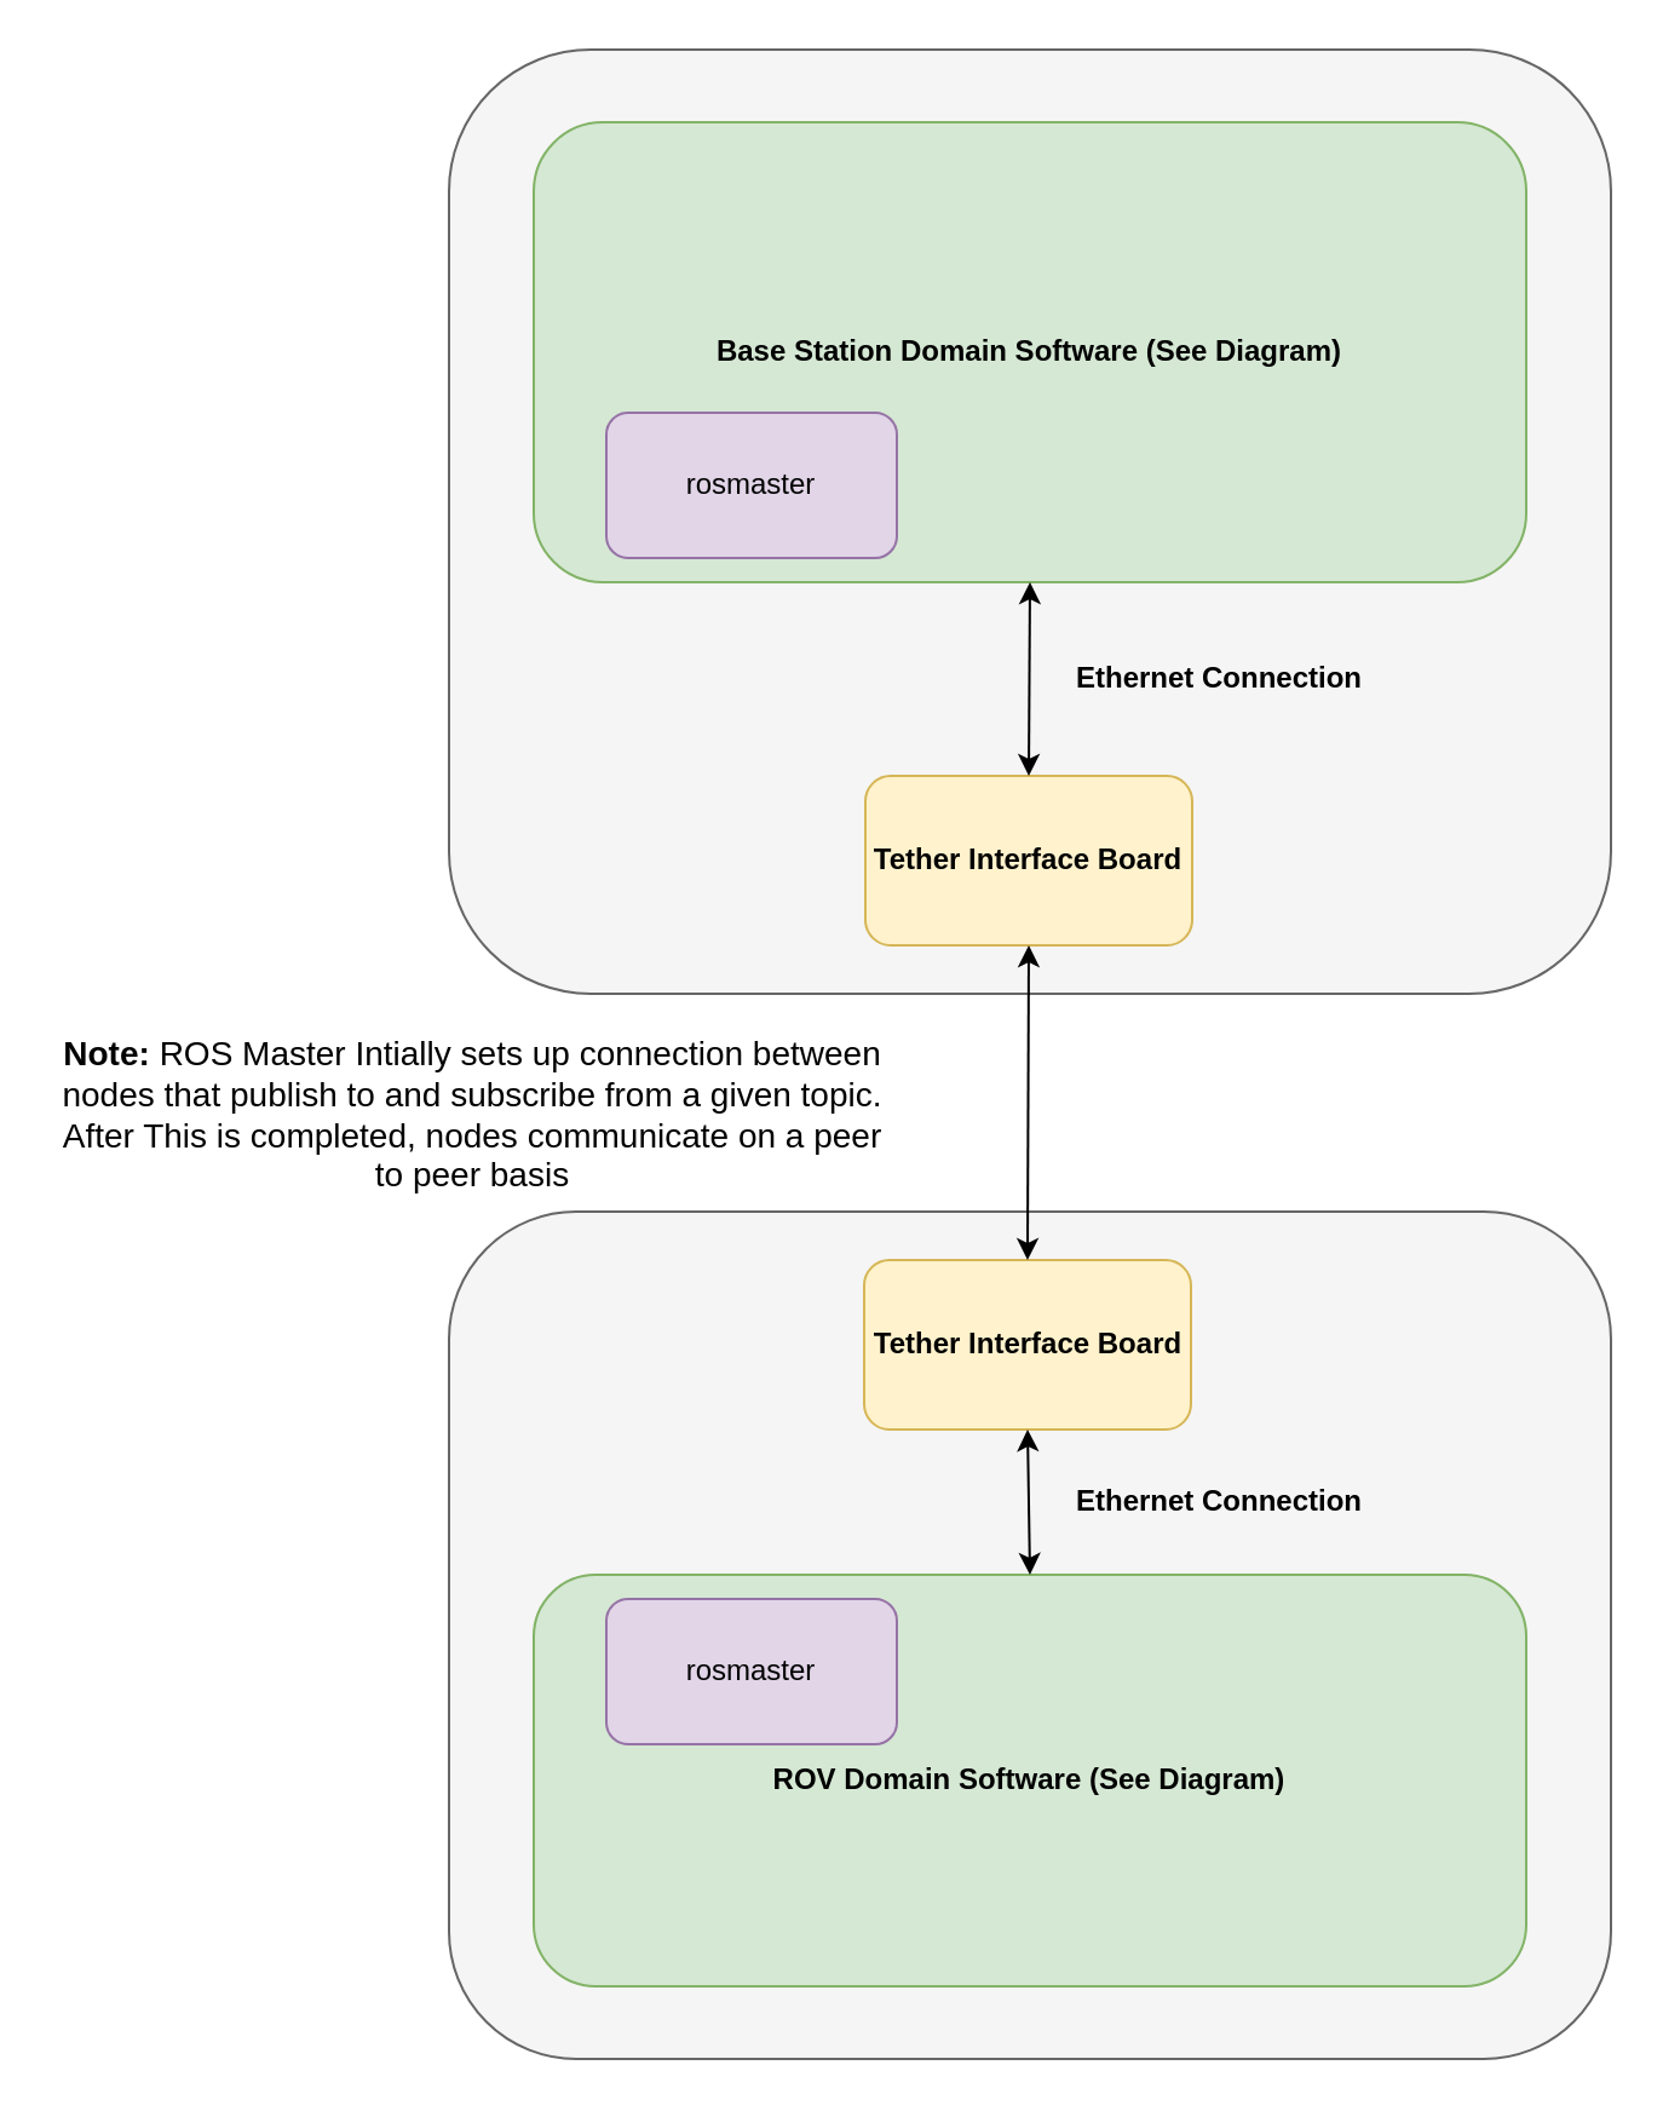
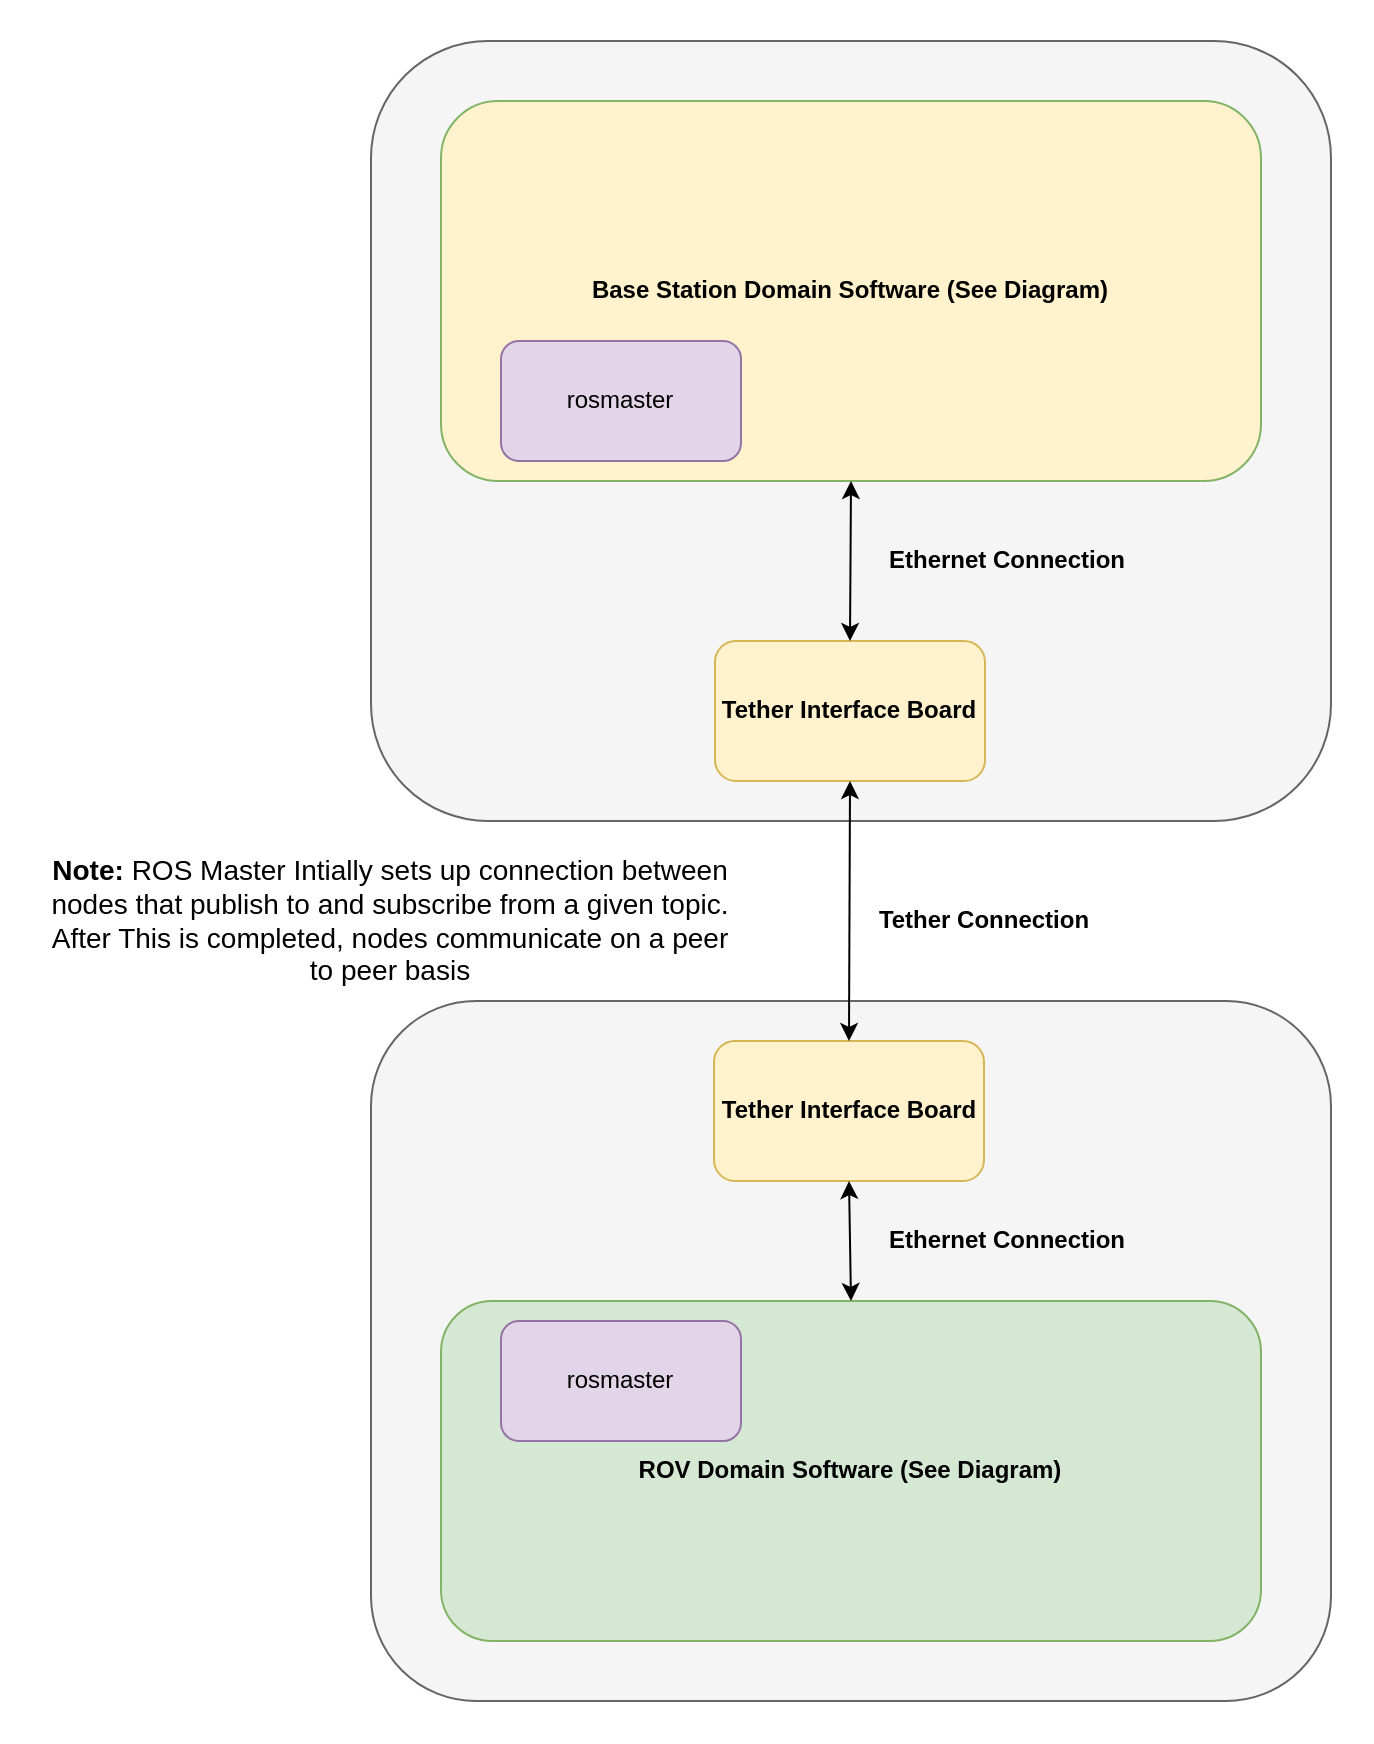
  <mxCell id="0" />
  <mxCell id="1" parent="0" />
  <mxCell id="2" value="" style="rounded=1;whiteSpace=wrap;html=1;fillColor=#f5f5f5;strokeColor=#666666;fontColor=#333333;" vertex="1" parent="1"><mxGeometry x="185" y="20" width="480" height="390" as="geometry" /></mxCell>
  <mxCell id="3" value="" style="rounded=1;whiteSpace=wrap;html=1;fillColor=#f5f5f5;strokeColor=#666666;fontColor=#333333;" vertex="1" parent="1"><mxGeometry x="185" y="500" width="480" height="350" as="geometry" /></mxCell>
  <mxCell id="4" value="Tether Interface Board" style="rounded=1;whiteSpace=wrap;html=1;fillColor=#fff2cc;strokeColor=#d6b656;fontStyle=1" vertex="1" parent="1"><mxGeometry x="356.5" y="520" width="135" height="70" as="geometry" /></mxCell>
  <mxCell id="5" value="Tether Interface Board" style="rounded=1;whiteSpace=wrap;html=1;fillColor=#fff2cc;strokeColor=#d6b656;fontStyle=1" vertex="1" parent="1"><mxGeometry x="357" y="320" width="135" height="70" as="geometry" /></mxCell>
  <mxCell id="6" value="" style="endArrow=classic;startArrow=classic;html=1;entryX=0.5;entryY=1;entryDx=0;entryDy=0;exitX=0.5;exitY=0;exitDx=0;exitDy=0;" edge="1" parent="1" source="4" target="5"><mxGeometry width="50" height="50" relative="1" as="geometry"><mxPoint x="340" y="390" as="sourcePoint" /><mxPoint x="390" y="340" as="targetPoint" /></mxGeometry></mxCell>
+ <mxCell id="7" value="&lt;b&gt;Tether Connection&lt;/b&gt;" style="text;html=1;strokeColor=none;fillColor=none;align=center;verticalAlign=middle;whiteSpace=wrap;rounded=0;" vertex="1" parent="1"><mxGeometry x="436.5" y="450" width="110" height="20" as="geometry" /></mxCell>
  <mxCell id="8" value="&lt;b&gt;ROV Domain Software (See Diagram)&lt;/b&gt;" style="rounded=1;whiteSpace=wrap;html=1;fillColor=#d5e8d4;strokeColor=#82b366;" vertex="1" parent="1"><mxGeometry x="220" y="650" width="410" height="170" as="geometry" /></mxCell>
- <mxCell id="9" value="&lt;b&gt;Base Station Domain Software (See Diagram)&lt;/b&gt;" style="rounded=1;whiteSpace=wrap;html=1;fillColor=#d5e8d4;strokeColor=#82b366;" vertex="1" parent="1"><mxGeometry x="220" y="50" width="410" height="190" as="geometry" /></mxCell>
+ <mxCell id="9" value="&lt;b&gt;Base Station Domain Software (See Diagram)&lt;/b&gt;" style="rounded=1;whiteSpace=wrap;html=1;fillColor=#fff2cc;strokeColor=#82b366;" vertex="1" parent="1"><mxGeometry x="220" y="50" width="410" height="190" as="geometry" /></mxCell>
  <mxCell id="10" value="" style="endArrow=classic;startArrow=classic;html=1;entryX=0.5;entryY=0;entryDx=0;entryDy=0;exitX=0.5;exitY=1;exitDx=0;exitDy=0;" edge="1" parent="1" source="9" target="5"><mxGeometry width="50" height="50" relative="1" as="geometry"><mxPoint x="90" y="330" as="sourcePoint" /><mxPoint x="140" y="280" as="targetPoint" /></mxGeometry></mxCell>
  <mxCell id="11" value="" style="endArrow=classic;startArrow=classic;html=1;entryX=0.5;entryY=1;entryDx=0;entryDy=0;exitX=0.5;exitY=0;exitDx=0;exitDy=0;" edge="1" parent="1" source="8" target="4"><mxGeometry width="50" height="50" relative="1" as="geometry"><mxPoint x="99.5" y="580" as="sourcePoint" /><mxPoint x="149.5" y="530" as="targetPoint" /></mxGeometry></mxCell>
  <mxCell id="12" value="&lt;b&gt;Ethernet Connection&lt;/b&gt;" style="text;html=1;strokeColor=none;fillColor=none;align=center;verticalAlign=middle;whiteSpace=wrap;rounded=0;" vertex="1" parent="1"><mxGeometry x="436.5" y="610" width="133" height="20" as="geometry" /></mxCell>
  <mxCell id="13" value="&lt;b&gt;Ethernet Connection&lt;/b&gt;" style="text;html=1;strokeColor=none;fillColor=none;align=center;verticalAlign=middle;whiteSpace=wrap;rounded=0;" vertex="1" parent="1"><mxGeometry x="436.5" y="270" width="133" height="20" as="geometry" /></mxCell>
  <mxCell id="14" value="rosmaster" style="rounded=1;whiteSpace=wrap;html=1;fillColor=#e1d5e7;strokeColor=#9673a6;" vertex="1" parent="1"><mxGeometry x="250" y="170" width="120" height="60" as="geometry" /></mxCell>
  <mxCell id="15" value="rosmaster" style="rounded=1;whiteSpace=wrap;html=1;fillColor=#e1d5e7;strokeColor=#9673a6;" vertex="1" parent="1"><mxGeometry x="250" y="660" width="120" height="60" as="geometry" /></mxCell>
  <mxCell id="16" value="&lt;b style=&quot;font-size: 14px;&quot;&gt;Note: &lt;/b&gt;ROS Master Intially sets up connection between nodes that publish to and subscribe from a given topic. After This is completed, nodes communicate on a peer to peer basis" style="text;html=1;strokeColor=none;fillColor=none;align=center;verticalAlign=middle;whiteSpace=wrap;rounded=0;fontSize=14;" vertex="1" parent="1"><mxGeometry x="20" y="450" width="350" height="20" as="geometry" /></mxCell>
